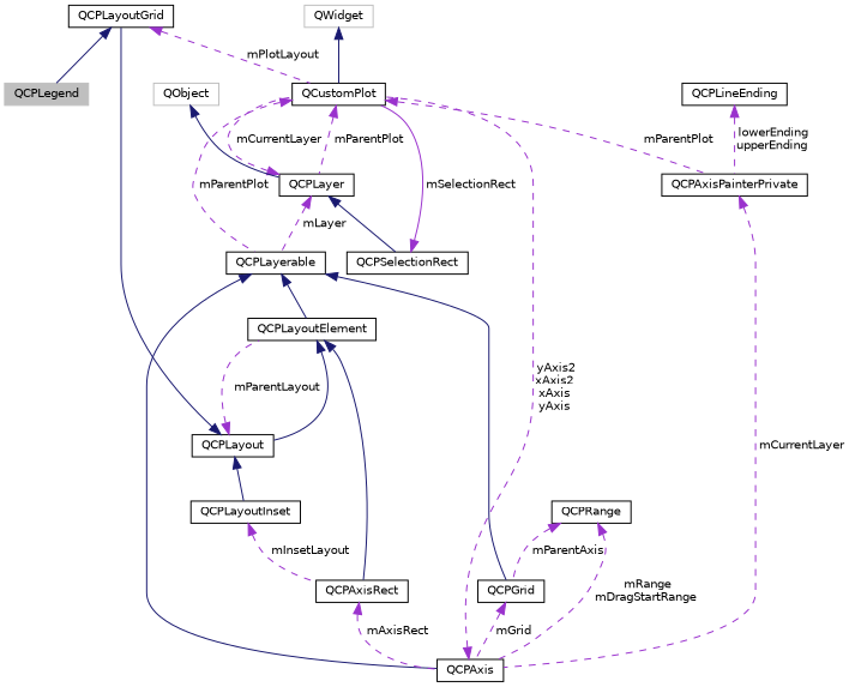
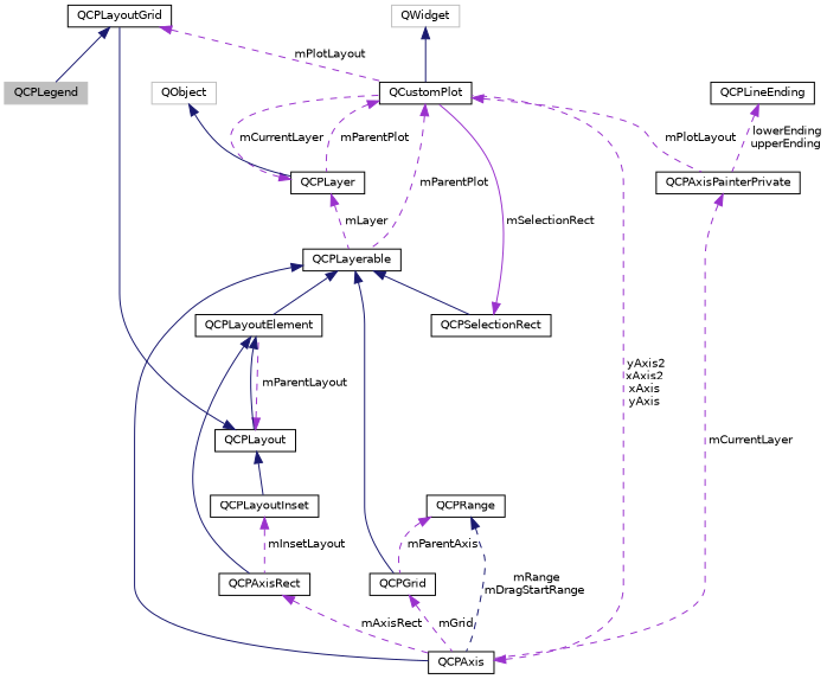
  digraph {
    node [color=black fillcolor=white fontname=Helvetica fontsize=10 shape=record style=filled]
    edge [color=darkorchid3 dir=back fontname=Helvetica fontsize=10 labelfontname=Helvetica labelfontsize=10 style=dashed]
    n1 [color=grey75 fillcolor=grey75 fontcolor=black height=0.2 label=QCPLegend width=0.4]
    n2 [height=0.2 label=QCustomPlot width=0.4]
    n3 [height=0.2 label=QCPLayerable width=0.4]
    n4 [height=0.2 label=QCPLayer width=0.4]
    n5 [height=0.2 label=QCPAxisPainterPrivate width=0.4]
    n6 [height=0.2 label=QCPLayoutGrid width=0.4]
    n7 [height=0.2 label=QCPLayout width=0.4]
    n8 [height=0.2 label=QCPLayoutElement width=0.4]
    n9 [height=0.2 label=QCPLayoutInset width=0.4]
    n10 [height=0.2 label=QCPAxisRect width=0.4]
    n11 [height=0.2 label=QCPAxis width=0.4]
    n12 [height=0.2 label=QCPSelectionRect width=0.4]
    n13 [height=0.2 label=QCPGrid width=0.4]
    n14 [color=grey75 height=0.2 label=QObject width=0.4]
    n15 [color=grey75 height=0.2 label=QWidget width=0.4]
    n16 [height=0.2 label=QCPRange width=0.4]
    n17 [height=0.2 label=QCPLineEnding width=0.4]
    n2 -> n3 [label=" mParentPlot"]
    n2 -> n4 [label=" mParentPlot"]
-   n2 -> n5 [label=" mParentPlot"]
+   n2 -> n5 [label=" mPlotLayout"]
    n3 -> n8 [color=midnightblue style=solid]
    n3 -> n11 [color=midnightblue style=solid]
-   n4 -> n12 [color=midnightblue style=solid]
+   n3 -> n12 [color=midnightblue style=solid]
    n3 -> n13 [color=midnightblue style=solid]
    n4 -> n2 [label=" mCurrentLayer"]
    n4 -> n3 [label=" mLayer"]
    n5 -> n11 [label=" mCurrentLayer"]
    n6 -> n1 [color=midnightblue style=solid]
    n6 -> n2 [label=" mPlotLayout"]
    n7 -> n6 [color=midnightblue style=solid]
    n7 -> n8 [label=" mParentLayout"]
    n7 -> n9 [color=midnightblue style=solid]
    n8 -> n7 [color=midnightblue style=solid]
    n8 -> n10 [color=midnightblue style=solid]
    n9 -> n10 [label=" mInsetLayout"]
    n10 -> n11 [label=" mAxisRect"]
    n11 -> n2 [label=" yAxis2\nxAxis2\nxAxis\nyAxis"]
    n12 -> n2 [label=" mSelectionRect" style=solid]
    n13 -> n11 [label=" mGrid"]
    n14 -> n4 [color=midnightblue style=solid]
    n15 -> n2 [color=midnightblue style=solid]
-   n16 -> n11 [label=" mRange\nmDragStartRange"]
+   n16 -> n11 [color=midnightblue label=" mRange\nmDragStartRange"]
    n16 -> n13 [label=" mParentAxis"]
    n17 -> n5 [label=" lowerEnding\nupperEnding"]
  }
